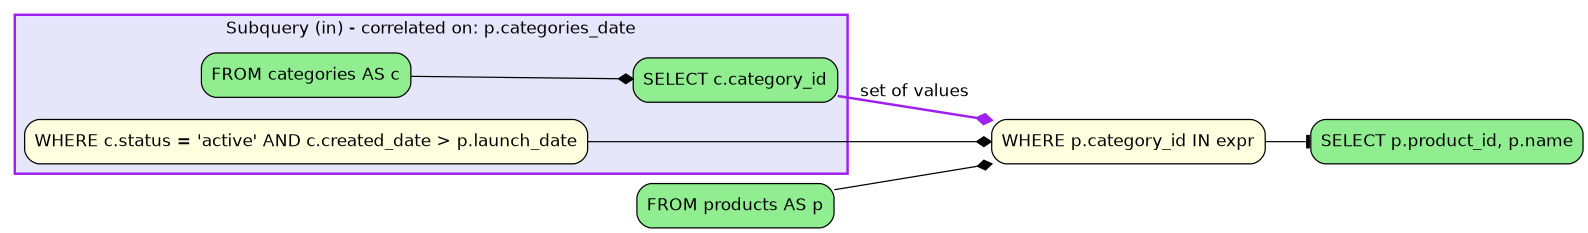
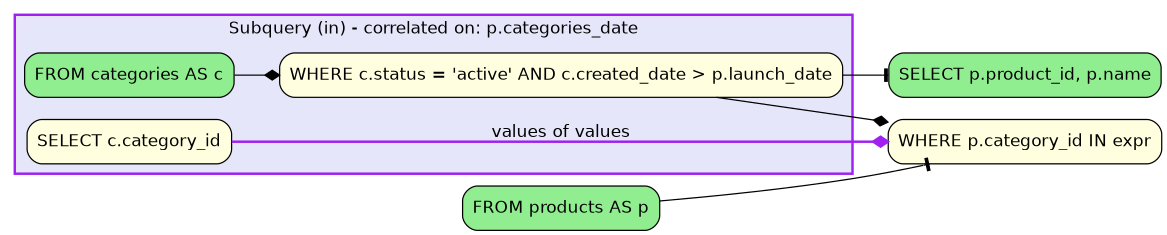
  digraph {
    fontname="DejaVu Sans"
    rankdir=LR
    node [fillcolor=lightgreen fontname="DejaVu Sans" shape=box style="filled,rounded"]
    edge [arrowhead=diamond color=black fontname="DejaVu Sans"]
    n1 [label="FROM categories AS c"]
    n2 [fillcolor=lightyellow label="WHERE c.status = 'active' AND c.created_date > p.launch_date"]
-   n3 [label="SELECT c.category_id"]
+   n3 [fillcolor=lightyellow label="SELECT c.category_id"]
    n4 [fillcolor=lightyellow label="WHERE p.category_id IN expr"]
    n5 [label="FROM products AS p"]
    n6 [label="SELECT p.product_id, p.name"]
    subgraph cluster_1 {
      color=purple
      fillcolor=lavender
      label="Subquery (in) - correlated on: p.categories_date"
      penwidth=2
      style=filled
      n1
      n2
      n3
    }
-   n1 -> n3
+   n1 -> n2
    n2 -> n4
-   n3 -> n4 [color=purple label="set of values" style=bold]
-   n4 -> n6 [arrowhead=tee]
-   n5 -> n4
+   n3 -> n4 [color=purple label="values of values" style=bold]
+   n2 -> n6 [arrowhead=tee]
+   n5 -> n4 [arrowhead=tee]
  }
